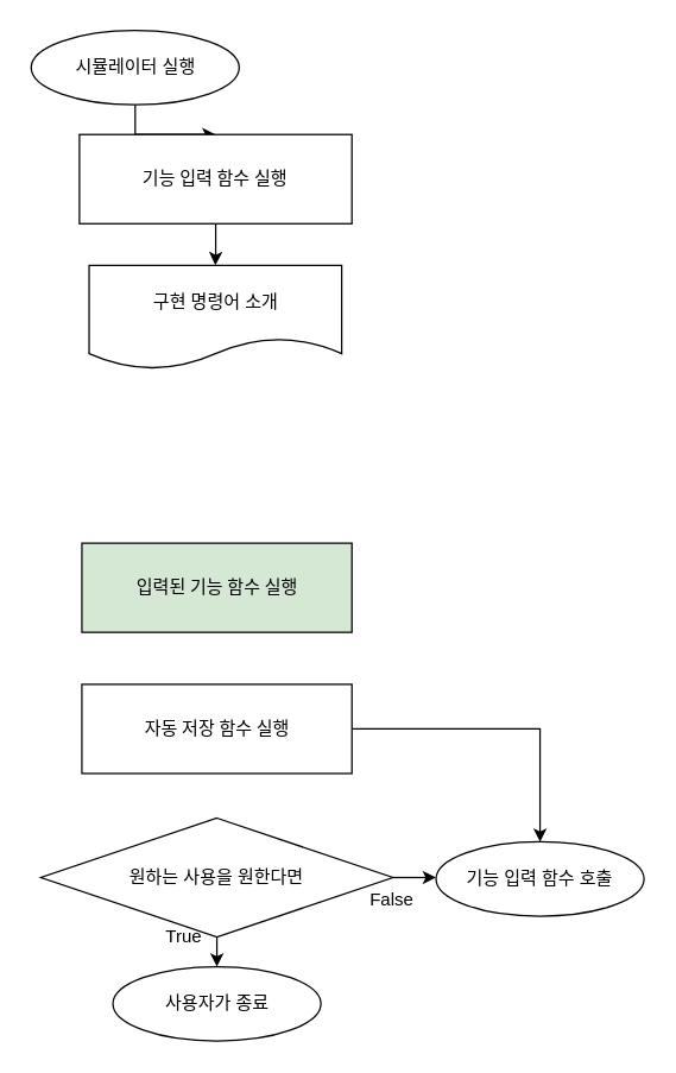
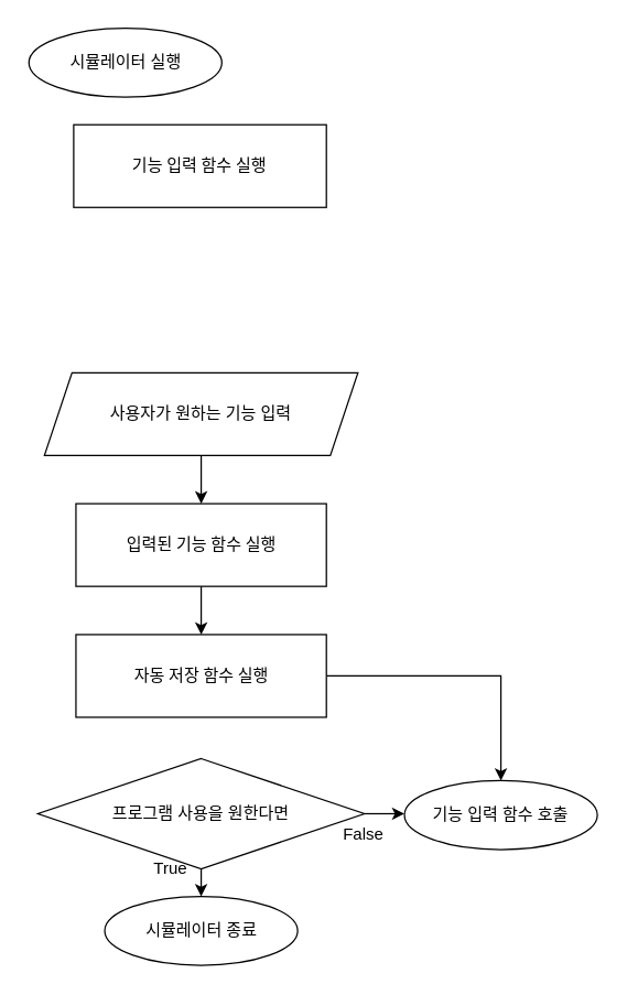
  <mxCell id="0" />
  <mxCell id="1" parent="0" />
- <mxCell id="2" style="edgeStyle=orthogonalEdgeStyle;rounded=0;orthogonalLoop=1;jettySize=auto;html=1;exitX=0.5;exitY=1;exitDx=0;exitDy=0;entryX=0.5;entryY=0;entryDx=0;entryDy=0;" parent="1" source="3" target="6" edge="1"><mxGeometry relative="1" as="geometry"><mxPoint x="140" y="130" as="targetPoint" /></mxGeometry></mxCell>
  <mxCell id="3" value="시뮬레이터 실행" style="ellipse;whiteSpace=wrap;html=1;" parent="1" vertex="1"><mxGeometry x="20.5" y="20" width="140" height="50" as="geometry" /></mxCell>
- <mxCell id="4" value="구현 명령어 소개" style="shape=document;whiteSpace=wrap;html=1;boundedLbl=1;" parent="1" vertex="1"><mxGeometry x="59.5" y="178" width="170" height="70" as="geometry" /></mxCell>
- <mxCell id="5" value="" style="edgeStyle=orthogonalEdgeStyle;rounded=0;orthogonalLoop=1;jettySize=auto;html=1;" parent="1" source="6" target="4" edge="1"><mxGeometry relative="1" as="geometry" /></mxCell>
  <mxCell id="6" value="기능 입력 함수 실행" style="rounded=0;whiteSpace=wrap;html=1;labelBackgroundColor=none;fontFamily=나눔스퀘어라운드 Bold;" parent="1" vertex="1"><mxGeometry x="52.98" y="90" width="183.38" height="60" as="geometry" /></mxCell>
- <mxCell id="8" value="입력된 기능 함수 실행" style="rounded=0;whiteSpace=wrap;html=1;labelBackgroundColor=none;fontFamily=나눔스퀘어라운드 Bold;fillColor=#d5e8d4;" parent="1" vertex="1"><mxGeometry x="54.62" y="365" width="181.75" height="60" as="geometry" /></mxCell>
+ <mxCell id="7" value="" style="edgeStyle=orthogonalEdgeStyle;rounded=0;orthogonalLoop=1;jettySize=auto;html=1;" parent="1" source="8" target="12" edge="1"><mxGeometry relative="1" as="geometry" /></mxCell>
+ <mxCell id="8" value="입력된 기능 함수 실행" style="rounded=0;whiteSpace=wrap;html=1;labelBackgroundColor=none;fontFamily=나눔스퀘어라운드 Bold;" parent="1" vertex="1"><mxGeometry x="54.62" y="365" width="181.75" height="60" as="geometry" /></mxCell>
+ <mxCell id="9" value="" style="edgeStyle=orthogonalEdgeStyle;rounded=0;orthogonalLoop=1;jettySize=auto;html=1;" parent="1" source="10" target="8" edge="1"><mxGeometry relative="1" as="geometry" /></mxCell>
+ <mxCell id="10" value="사용자가 원하는 기능 입력" style="shape=parallelogram;perimeter=parallelogramPerimeter;whiteSpace=wrap;html=1;fixedSize=1;" parent="1" vertex="1"><mxGeometry x="31.74" y="270" width="227.49" height="60" as="geometry" /></mxCell>
  <mxCell id="11" value="" style="edgeStyle=orthogonalEdgeStyle;rounded=0;orthogonalLoop=1;jettySize=auto;html=1;" parent="1" source="12" target="19" edge="1"><mxGeometry relative="1" as="geometry" /></mxCell>
  <mxCell id="12" value="자동 저장 함수 실행" style="rounded=0;whiteSpace=wrap;html=1;labelBackgroundColor=none;fontFamily=나눔스퀘어라운드 Bold;" parent="1" vertex="1"><mxGeometry x="54.62" y="460" width="181.75" height="60" as="geometry" /></mxCell>
  <mxCell id="13" value="" style="edgeStyle=orthogonalEdgeStyle;rounded=0;orthogonalLoop=1;jettySize=auto;html=1;" parent="1" source="15" edge="1"><mxGeometry relative="1" as="geometry"><mxPoint x="145.5" y="650" as="targetPoint" /></mxGeometry></mxCell>
  <mxCell id="14" value="" style="edgeStyle=orthogonalEdgeStyle;rounded=0;orthogonalLoop=1;jettySize=auto;html=1;" parent="1" source="15" edge="1"><mxGeometry relative="1" as="geometry"><mxPoint x="292.98" y="590" as="targetPoint" /></mxGeometry></mxCell>
- <mxCell id="15" value="원하는 사용을 원한다면" style="rhombus;whiteSpace=wrap;html=1;" parent="1" vertex="1"><mxGeometry x="27" y="550" width="237" height="80" as="geometry" /></mxCell>
+ <mxCell id="15" value="프로그램 사용을 원한다면" style="rhombus;whiteSpace=wrap;html=1;" parent="1" vertex="1"><mxGeometry x="27" y="550" width="237" height="80" as="geometry" /></mxCell>
  <mxCell id="16" value="True" style="text;html=1;align=center;verticalAlign=middle;resizable=0;points=[];autosize=1;" parent="1" vertex="1"><mxGeometry x="102.98" y="620" width="40" height="20" as="geometry" /></mxCell>
  <mxCell id="17" value="False" style="text;html=1;align=center;verticalAlign=middle;resizable=0;points=[];autosize=1;" parent="1" vertex="1"><mxGeometry x="242.98" y="595" width="40" height="20" as="geometry" /></mxCell>
- <mxCell id="18" value="사용자가 종료" style="ellipse;whiteSpace=wrap;html=1;" vertex="1" parent="1"><mxGeometry x="75.5" y="650" width="140" height="50" as="geometry" /></mxCell>
+ <mxCell id="18" value="시뮬레이터 종료" style="ellipse;whiteSpace=wrap;html=1;" vertex="1" parent="1"><mxGeometry x="75.5" y="650" width="140" height="50" as="geometry" /></mxCell>
  <mxCell id="19" value="기능 입력 함수 호출" style="ellipse;whiteSpace=wrap;html=1;" vertex="1" parent="1"><mxGeometry x="293" y="566" width="140" height="50" as="geometry" /></mxCell>
